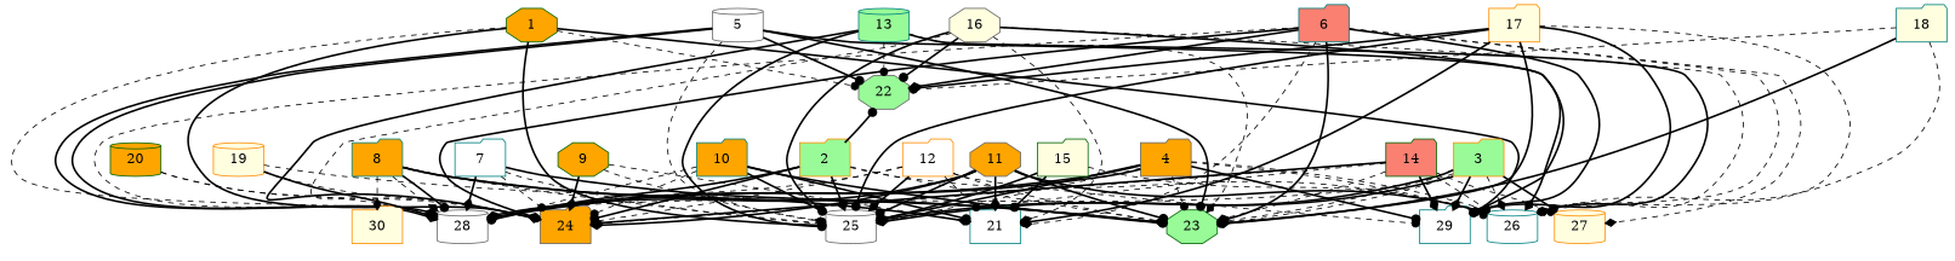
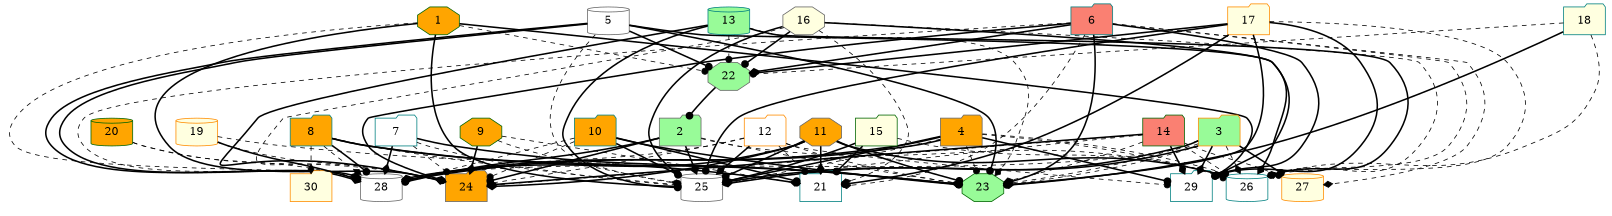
  digraph {
    node [alpha=0.13 color=teal fillcolor=orange shape=folder style=filled]
    edge [arrowhead=diamond style=bold]
    1 [alpha=0.06 color=darkgreen expect_size=51316736 shape=octagon]
    22 [alpha=0.18 color=gray40 expect_size=9005056 fillcolor=palegreen shape=octagon]
    24 [color=gray40 expect_size=29848576]
    25 [color=gray40 expect_size=26870784 fillcolor=white shape=cylinder]
    28 [alpha=0.15 color=gray40 expect_size=29882368 fillcolor=white shape=cylinder]
    29 [alpha=0.17 expect_size=13954048 fillcolor=white]
-   2 [alpha=0.05 color=darkorange expect_size=22201344 fillcolor=palegreen]
+   2 [alpha=0.05 color=gray40 expect_size=22201344 fillcolor=palegreen]
    23 [alpha=0.17 color=darkgreen expect_size=48502784 fillcolor=palegreen shape=octagon]
    26 [alpha=0.01 expect_size=29853696 fillcolor=white shape=cylinder]
    3 [alpha=0.12 color=darkorange expect_size=9761792 fillcolor=palegreen]
    27 [alpha=0.11 color=darkorange expect_size=24048640 fillcolor=lightyellow shape=cylinder]
    4 [alpha=0.12 color=gray40 expect_size=44725248]
    5 [alpha=0.14 color=gray40 expect_size=13684736 fillcolor=white shape=cylinder]
    6 [alpha=0.00 expect_size=25442304 fillcolor=salmon]
    21 [alpha=0.01 expect_size=32540672 fillcolor=white]
    7 [alpha=0.16 expect_size=9056256 fillcolor=white]
    8 [alpha=0.08 expect_size=38018048]
    30 [alpha=0.06 color=darkorange expect_size=12854272 fillcolor=lightyellow]
    9 [color=darkgreen expect_size=47749120 shape=octagon]
    10 [alpha=0.20 expect_size=21903360]
    11 [alpha=0.10 color=gray40 expect_size=18151424 shape=octagon]
    12 [alpha=0.17 color=darkorange expect_size=31409152 fillcolor=white]
    13 [alpha=0.12 expect_size=43119616 fillcolor=palegreen shape=cylinder]
    14 [alpha=0.19 color=darkgreen expect_size=23345152 fillcolor=salmon]
    15 [alpha=0.01 color=darkgreen expect_size=52134912 fillcolor=lightyellow]
    16 [alpha=0.18 color=gray40 expect_size=38155264 fillcolor=lightyellow shape=octagon]
    17 [alpha=0.02 color=darkorange expect_size=38549504 fillcolor=lightyellow]
    18 [expect_size=29427712 fillcolor=lightyellow]
    19 [alpha=0.20 color=darkorange expect_size=49208320 fillcolor=lightyellow shape=cylinder]
    20 [alpha=0.10 color=darkgreen expect_size=32805888 shape=cylinder]
    1 -> 22 [arrowhead=dot style=dashed]
    1 -> 24
    1 -> 25 [arrowhead=dot]
    1 -> 28 [arrowhead=dot style=dashed]
    1 -> 29 [arrowhead=dot]
-   2 -> 22 [arrowhead=dot]
+   22 -> 2 [arrowhead=dot]
    2 -> 24 [arrowhead=dot]
    2 -> 25
    2 -> 28 [arrowhead=dot]
    2 -> 23 [arrowhead=dot style=dashed]
    2 -> 26 [style=dashed]
    3 -> 25
    3 -> 25
    3 -> 28 [style=dashed]
    3 -> 29
    3 -> 23 [style=dashed]
    3 -> 23 [style=dashed]
    3 -> 26 [style=dashed]
    3 -> 27 [arrowhead=dot]
    4 -> 25 [arrowhead=dot]
    4 -> 25 [arrowhead=dot style=dashed]
    4 -> 28
    4 -> 28 [arrowhead=dot]
    4 -> 29 [arrowhead=dot]
    4 -> 23 [arrowhead=dot style=dashed]
    4 -> 26 [arrowhead=dot style=dashed]
    4 -> 26 [arrowhead=dot style=dashed]
    5 -> 22 [arrowhead=dot]
    5 -> 25 [arrowhead=dot style=dashed]
    5 -> 28
    5 -> 28
    5 -> 23 [arrowhead=dot]
    5 -> 26
    6 -> 22
    6 -> 24
    6 -> 28 [style=dashed]
    6 -> 29
    6 -> 23
    6 -> 26 [arrowhead=dot style=dashed]
    6 -> 27 [style=dashed]
    6 -> 21 [style=dashed]
    7 -> 24 [arrowhead=dot style=dashed]
    7 -> 25 [arrowhead=dot style=dashed]
    7 -> 28
    7 -> 23 [arrowhead=dot]
    8 -> 25 [arrowhead=dot style=dashed]
    8 -> 28 [style=dashed]
    8 -> 28 [arrowhead=dot]
    8 -> 23
    8 -> 21
    8 -> 30 [style=dashed]
    9 -> 24
    9 -> 25 [style=dashed]
    9 -> 21 [arrowhead=dot style=dashed]
    10 -> 24 [arrowhead=dot style=dashed]
    10 -> 25 [arrowhead=dot]
    10 -> 28 [arrowhead=dot style=dashed]
    10 -> 23 [arrowhead=dot]
    10 -> 21 [arrowhead=dot]
    11 -> 24
    11 -> 25 [arrowhead=dot]
    11 -> 28
    11 -> 23 [arrowhead=dot]
    11 -> 26
    11 -> 21
    12 -> 24 [arrowhead=dot style=dashed]
    12 -> 25
    12 -> 28 [arrowhead=dot style=dashed]
    12 -> 29 [arrowhead=dot style=dashed]
    12 -> 23 [style=dashed]
    12 -> 21 [arrowhead=dot style=dashed]
    13 -> 22 [arrowhead=dot style=dashed]
    13 -> 24
    13 -> 25 [arrowhead=dot]
    13 -> 23 [style=dashed]
    13 -> 26
    14 -> 24
    14 -> 24 [style=dashed]
    14 -> 25 [style=dashed]
    14 -> 29
    14 -> 23 [style=dashed]
    14 -> 26 [arrowhead=dot style=dashed]
    14 -> 27 [arrowhead=dot style=dashed]
    15 -> 25
    15 -> 26 [style=dashed]
    15 -> 21 [arrowhead=dot]
    16 -> 22 [arrowhead=dot]
    16 -> 24 [style=dashed]
    16 -> 25
    16 -> 29 [arrowhead=dot]
    16 -> 26 [arrowhead=dot style=dashed]
    16 -> 21 [style=dashed]
    17 -> 22
    17 -> 25 [arrowhead=dot]
    17 -> 29
    17 -> 23 [arrowhead=dot]
    17 -> 26 [style=dashed]
    17 -> 21 [arrowhead=dot]
    18 -> 22 [arrowhead=dot style=dashed]
    18 -> 23
    18 -> 26 [style=dashed]
    19 -> 24 [style=dashed]
    19 -> 28 [arrowhead=dot]
    19 -> 23 [arrowhead=dot style=dashed]
    20 -> 24 [arrowhead=dot style=dashed]
    20 -> 28 [style=dashed]
  }
